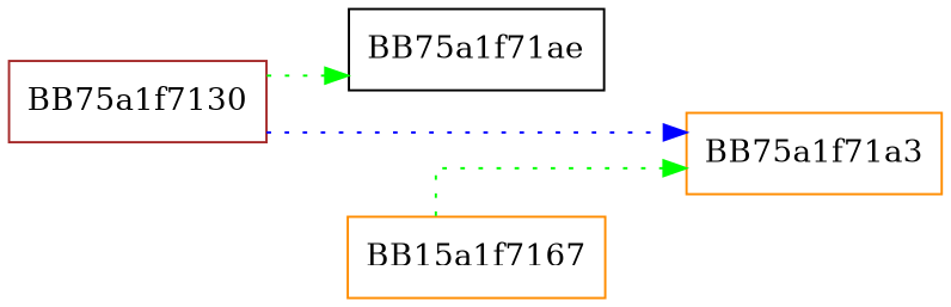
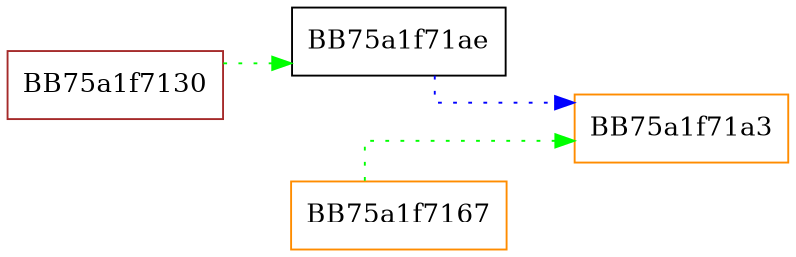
  digraph {
    rankdir=LR
    splines=ortho
    node [color=darkorange shape=box]
    edge [color=green style=dotted]
    BB75a1f7130 [color=brown]
    BB75a1f71ae [color=black]
    BB75a1f71a3
-   BB75a1f7167 [label=BB15a1f7167]
+   BB75a1f7167
    BB75a1f7130 -> BB75a1f71ae
-   BB75a1f7130 -> BB75a1f71a3 [color=blue]
+   BB75a1f71ae -> BB75a1f71a3 [color=blue]
    BB75a1f7167 -> BB75a1f71a3
  }
